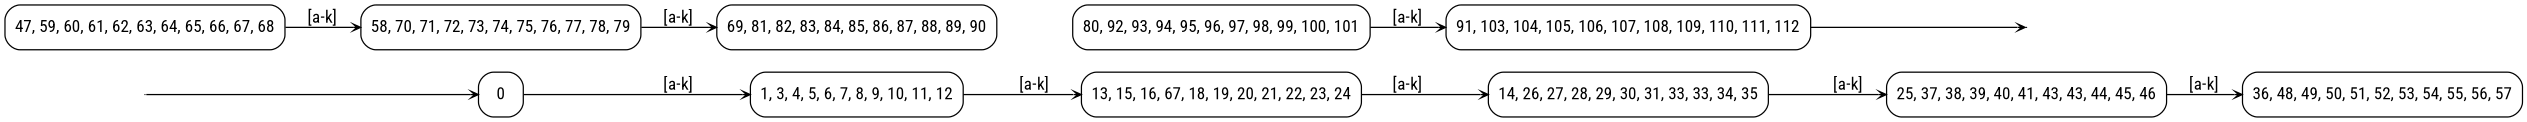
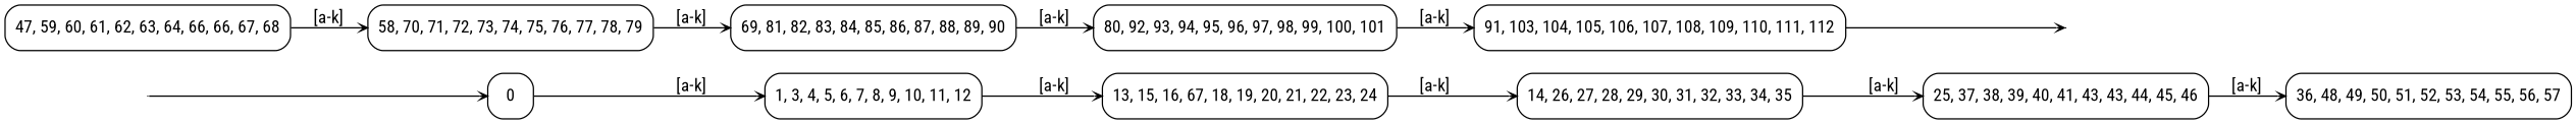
  digraph {
    fontname="Roboto Condensed"
    rankdir=LR
    vcsn_context="lal_char(abcdefghijk), b"
    node [fontname="Roboto Condensed" shape=box style=rounded]
    edge [arrowhead=vee arrowsize=.6 fontname="Roboto Condensed"]
    I0 [shape=point width=0 style=""]
    F10 [shape=point width=0 style=""]
    n3 [label=0 width=0.5]
    n4 [label="1, 3, 4, 5, 6, 7, 8, 9, 10, 11, 12" width=0.5]
    n5 [label="13, 15, 16, 67, 18, 19, 20, 21, 22, 23, 24" width=0.5]
-   n6 [label="14, 26, 27, 28, 29, 30, 31, 33, 33, 34, 35" width=0.5]
+   n6 [label="14, 26, 27, 28, 29, 30, 31, 32, 33, 34, 35" width=0.5]
    n7 [label="25, 37, 38, 39, 40, 41, 43, 43, 44, 45, 46" width=0.5]
    n8 [label="36, 48, 49, 50, 51, 52, 53, 54, 55, 56, 57" width=0.5]
-   n9 [label="47, 59, 60, 61, 62, 63, 64, 65, 66, 67, 68" width=0.5]
+   n9 [label="47, 59, 60, 61, 62, 63, 64, 66, 66, 67, 68" width=0.5]
    n10 [label="58, 70, 71, 72, 73, 74, 75, 76, 77, 78, 79" width=0.5]
    n11 [label="69, 81, 82, 83, 84, 85, 86, 87, 88, 89, 90" width=0.5]
    n12 [label="80, 92, 93, 94, 95, 96, 97, 98, 99, 100, 101" width=0.5]
    n13 [label="91, 103, 104, 105, 106, 107, 108, 109, 110, 111, 112" width=0.5]
    subgraph sub_1 {
      I0
      F10
    }
    subgraph sub_2 {
      n3
      n4
      n5
      n6
      n7
      n8
      n9
      n10
      n11
      n12
      n13
    }
    I0 -> n3
    n3 -> n4 [label="[a-k]"]
    n4 -> n5 [label="[a-k]"]
    n5 -> n6 [label="[a-k]"]
    n6 -> n7 [label="[a-k]"]
    n7 -> n8 [label="[a-k]"]
    n9 -> n10 [label="[a-k]"]
    n10 -> n11 [label="[a-k]"]
+   n11 -> n12 [label="[a-k]"]
    n12 -> n13 [label="[a-k]"]
    n13 -> F10
  }
